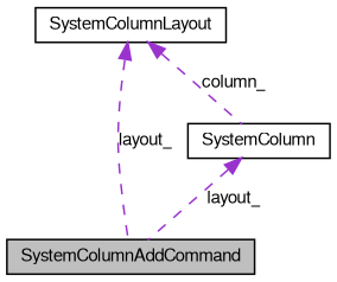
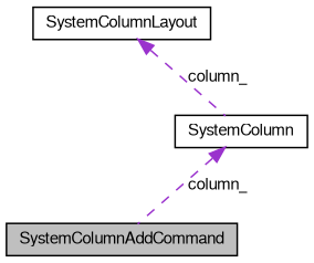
  digraph {
    node [color=black fontname=FreeSans fontsize=10 shape=record]
    edge [color=darkorchid3 dir=back fontname=FreeSans fontsize=10 labelfontname=FreeSans labelfontsize=10 style=dashed]
    n1 [fillcolor=grey75 fontcolor=black height=0.2 label=SystemColumnAddCommand style=filled width=0.4]
    n2 [height=0.2 label=SystemColumnLayout width=0.4]
    n3 [height=0.2 label=SystemColumn width=0.4]
-   n2 -> n1 [label=layout_]
    n2 -> n3 [label=column_]
-   n3 -> n1 [label=layout_]
+   n3 -> n1 [label=column_]
  }
